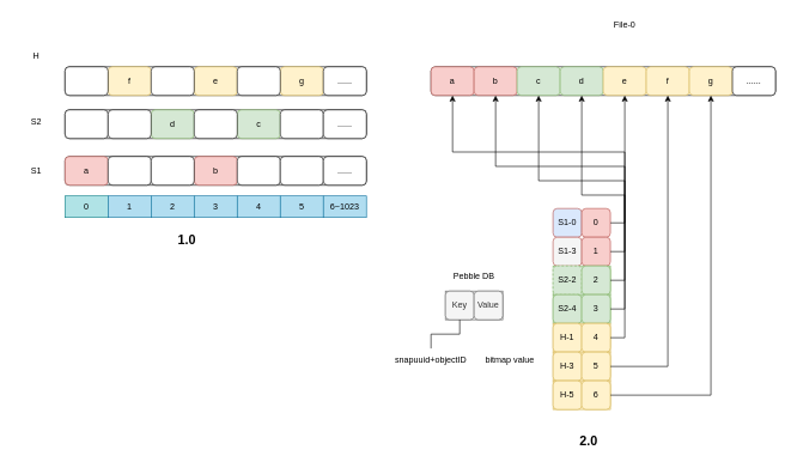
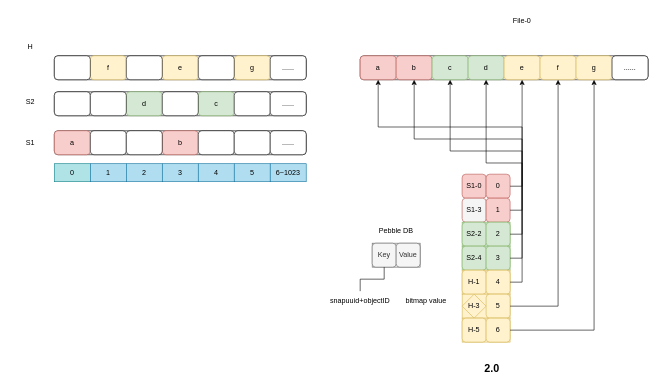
  <mxCell id="0" />
  <mxCell id="1" parent="0" />
  <mxCell id="2" value="" style="rounded=1;whiteSpace=wrap;html=1;" parent="1" vertex="1"><mxGeometry x="600" y="92.5" width="480" height="40" as="geometry" /></mxCell>
  <mxCell id="3" value="a" style="rounded=1;whiteSpace=wrap;html=1;fillColor=#f8cecc;strokeColor=#b85450;" parent="1" vertex="1"><mxGeometry x="600" y="92.5" width="60" height="40" as="geometry" /></mxCell>
  <mxCell id="4" value="b" style="rounded=1;whiteSpace=wrap;html=1;fillColor=#f8cecc;strokeColor=#b85450;" parent="1" vertex="1"><mxGeometry x="660" y="92.5" width="60" height="40" as="geometry" /></mxCell>
  <mxCell id="5" value="c" style="rounded=1;whiteSpace=wrap;html=1;fillColor=#d5e8d4;strokeColor=#82b366;" parent="1" vertex="1"><mxGeometry x="720" y="92.5" width="60" height="40" as="geometry" /></mxCell>
  <mxCell id="6" value="d" style="rounded=1;whiteSpace=wrap;html=1;fillColor=#d5e8d4;strokeColor=#82b366;" parent="1" vertex="1"><mxGeometry x="780" y="92.5" width="60" height="40" as="geometry" /></mxCell>
  <mxCell id="7" value="e" style="rounded=1;whiteSpace=wrap;html=1;fillColor=#fff2cc;strokeColor=#d6b656;" parent="1" vertex="1"><mxGeometry x="840" y="92.5" width="60" height="40" as="geometry" /></mxCell>
  <mxCell id="8" value="f" style="rounded=1;whiteSpace=wrap;html=1;fillColor=#fff2cc;strokeColor=#d6b656;" parent="1" vertex="1"><mxGeometry x="900" y="92.5" width="60" height="40" as="geometry" /></mxCell>
  <mxCell id="9" value="g" style="rounded=1;whiteSpace=wrap;html=1;fillColor=#fff2cc;strokeColor=#d6b656;" parent="1" vertex="1"><mxGeometry x="960" y="92.5" width="60" height="40" as="geometry" /></mxCell>
  <mxCell id="10" value="S1" style="text;html=1;strokeColor=none;fillColor=none;align=center;verticalAlign=middle;whiteSpace=wrap;rounded=0;" parent="1" vertex="1"><mxGeometry x="20" y="222.5" width="60" height="30" as="geometry" /></mxCell>
  <mxCell id="11" value="S2" style="text;html=1;strokeColor=none;fillColor=none;align=center;verticalAlign=middle;whiteSpace=wrap;rounded=0;" parent="1" vertex="1"><mxGeometry x="20" y="155" width="60" height="30" as="geometry" /></mxCell>
  <mxCell id="12" value="H" style="text;html=1;strokeColor=none;fillColor=none;align=center;verticalAlign=middle;whiteSpace=wrap;rounded=0;" parent="1" vertex="1"><mxGeometry x="20" y="62.5" width="60" height="30" as="geometry" /></mxCell>
  <mxCell id="13" value="" style="group" parent="1" vertex="1" connectable="0"><mxGeometry x="770" y="290" width="80" height="40" as="geometry" /></mxCell>
- <mxCell id="14" value="S1-0" style="rounded=1;whiteSpace=wrap;html=1;fillColor=#dae8fc;strokeColor=#b85450;" parent="13" vertex="1"><mxGeometry width="40" height="40" as="geometry" /></mxCell>
+ <mxCell id="14" value="S1-0" style="rounded=1;whiteSpace=wrap;html=1;fillColor=#f8cecc;strokeColor=#b85450;" parent="13" vertex="1"><mxGeometry width="40" height="40" as="geometry" /></mxCell>
  <mxCell id="15" value="0" style="rounded=1;whiteSpace=wrap;html=1;fillColor=#f8cecc;strokeColor=#b85450;" parent="13" vertex="1"><mxGeometry x="40" width="40" height="40" as="geometry" /></mxCell>
  <mxCell id="16" value="" style="group" parent="1" vertex="1" connectable="0"><mxGeometry x="770" y="330" width="80" height="40" as="geometry" /></mxCell>
  <mxCell id="17" value="S1-3" style="rounded=1;whiteSpace=wrap;html=1;fillColor=#f5f5f5;strokeColor=#b85450;" parent="16" vertex="1"><mxGeometry width="40" height="40" as="geometry" /></mxCell>
  <mxCell id="18" value="1" style="rounded=1;whiteSpace=wrap;html=1;fillColor=#f8cecc;strokeColor=#b85450;" parent="16" vertex="1"><mxGeometry x="40" width="40" height="40" as="geometry" /></mxCell>
  <mxCell id="19" value="" style="group;fillColor=#d5e8d4;strokeColor=#82b366;" parent="1" vertex="1" connectable="0"><mxGeometry x="770" y="370" width="80" height="40" as="geometry" /></mxCell>
- <mxCell id="20" value="S2-2" style="rounded=1;whiteSpace=wrap;html=1;fillColor=#d5e8d4;strokeColor=#82b366;dashed=1;" parent="19" vertex="1"><mxGeometry width="40" height="40" as="geometry" /></mxCell>
+ <mxCell id="20" value="S2-2" style="rounded=1;whiteSpace=wrap;html=1;fillColor=#d5e8d4;strokeColor=#82b366;" parent="19" vertex="1"><mxGeometry width="40" height="40" as="geometry" /></mxCell>
  <mxCell id="21" value="2" style="rounded=1;whiteSpace=wrap;html=1;fillColor=#d5e8d4;strokeColor=#82b366;" parent="19" vertex="1"><mxGeometry x="40" width="40" height="40" as="geometry" /></mxCell>
  <mxCell id="22" value="" style="rounded=1;whiteSpace=wrap;html=1;" parent="1" vertex="1"><mxGeometry x="90" y="217.5" width="420" height="40" as="geometry" /></mxCell>
  <mxCell id="23" value="a" style="rounded=1;whiteSpace=wrap;html=1;fillColor=#f8cecc;strokeColor=#b85450;" parent="1" vertex="1"><mxGeometry x="90" y="217.5" width="60" height="40" as="geometry" /></mxCell>
  <mxCell id="24" value="" style="rounded=1;whiteSpace=wrap;html=1;" parent="1" vertex="1"><mxGeometry x="90" y="152.5" width="420" height="40" as="geometry" /></mxCell>
  <mxCell id="25" value="d" style="rounded=1;whiteSpace=wrap;html=1;fillColor=#d5e8d4;strokeColor=#82b366;" parent="1" vertex="1"><mxGeometry x="210" y="152.5" width="60" height="40" as="geometry" /></mxCell>
  <mxCell id="26" value="" style="rounded=1;whiteSpace=wrap;html=1;" parent="1" vertex="1"><mxGeometry x="90" y="92.5" width="420" height="40" as="geometry" /></mxCell>
  <mxCell id="27" value="f" style="rounded=1;whiteSpace=wrap;html=1;fillColor=#fff2cc;strokeColor=#d6b656;" parent="1" vertex="1"><mxGeometry x="150" y="92.5" width="60" height="40" as="geometry" /></mxCell>
  <mxCell id="28" value="b" style="rounded=1;whiteSpace=wrap;html=1;fillColor=#f8cecc;strokeColor=#b85450;" parent="1" vertex="1"><mxGeometry x="270" y="217.5" width="60" height="40" as="geometry" /></mxCell>
  <mxCell id="29" value="c" style="rounded=1;whiteSpace=wrap;html=1;fillColor=#d5e8d4;strokeColor=#82b366;" parent="1" vertex="1"><mxGeometry x="330" y="152.5" width="60" height="40" as="geometry" /></mxCell>
  <mxCell id="30" value="e" style="rounded=1;whiteSpace=wrap;html=1;fillColor=#fff2cc;strokeColor=#d6b656;" parent="1" vertex="1"><mxGeometry x="270" y="92.5" width="60" height="40" as="geometry" /></mxCell>
  <mxCell id="31" value="g" style="rounded=1;whiteSpace=wrap;html=1;fillColor=#fff2cc;strokeColor=#d6b656;" parent="1" vertex="1"><mxGeometry x="390" y="92.5" width="60" height="40" as="geometry" /></mxCell>
  <mxCell id="32" value="" style="rounded=1;whiteSpace=wrap;html=1;" parent="1" vertex="1"><mxGeometry x="150" y="217.5" width="60" height="40" as="geometry" /></mxCell>
  <mxCell id="33" value="" style="rounded=1;whiteSpace=wrap;html=1;" parent="1" vertex="1"><mxGeometry x="210" y="217.5" width="60" height="40" as="geometry" /></mxCell>
  <mxCell id="34" value="" style="rounded=1;whiteSpace=wrap;html=1;" parent="1" vertex="1"><mxGeometry x="330" y="217.5" width="60" height="40" as="geometry" /></mxCell>
  <mxCell id="35" value="" style="rounded=1;whiteSpace=wrap;html=1;" parent="1" vertex="1"><mxGeometry x="390" y="217.5" width="60" height="40" as="geometry" /></mxCell>
  <mxCell id="36" value="" style="rounded=1;whiteSpace=wrap;html=1;" parent="1" vertex="1"><mxGeometry x="90" y="152.5" width="60" height="40" as="geometry" /></mxCell>
  <mxCell id="37" value="" style="rounded=1;whiteSpace=wrap;html=1;" parent="1" vertex="1"><mxGeometry x="150" y="152.5" width="60" height="40" as="geometry" /></mxCell>
  <mxCell id="38" value="" style="rounded=1;whiteSpace=wrap;html=1;" parent="1" vertex="1"><mxGeometry x="270" y="152.5" width="60" height="40" as="geometry" /></mxCell>
  <mxCell id="39" value="" style="rounded=1;whiteSpace=wrap;html=1;" parent="1" vertex="1"><mxGeometry x="390" y="152.5" width="60" height="40" as="geometry" /></mxCell>
  <mxCell id="40" value="" style="rounded=1;whiteSpace=wrap;html=1;" parent="1" vertex="1"><mxGeometry x="90" y="92.5" width="60" height="40" as="geometry" /></mxCell>
  <mxCell id="41" value="" style="rounded=1;whiteSpace=wrap;html=1;" parent="1" vertex="1"><mxGeometry x="210" y="92.5" width="60" height="40" as="geometry" /></mxCell>
  <mxCell id="42" value="" style="rounded=1;whiteSpace=wrap;html=1;" parent="1" vertex="1"><mxGeometry x="330" y="92.5" width="60" height="40" as="geometry" /></mxCell>
  <mxCell id="43" value="......" style="rounded=1;whiteSpace=wrap;html=1;" parent="1" vertex="1"><mxGeometry x="450" y="152.5" width="60" height="40" as="geometry" /></mxCell>
  <mxCell id="44" value="......" style="rounded=1;whiteSpace=wrap;html=1;" parent="1" vertex="1"><mxGeometry x="450" y="217.5" width="60" height="40" as="geometry" /></mxCell>
  <mxCell id="45" value="......" style="rounded=1;whiteSpace=wrap;html=1;" parent="1" vertex="1"><mxGeometry x="450" y="92.5" width="60" height="40" as="geometry" /></mxCell>
  <mxCell id="46" value="0" style="text;html=1;align=center;verticalAlign=middle;whiteSpace=wrap;rounded=0;fillColor=#b0e3e6;strokeColor=#0e8088;" parent="1" vertex="1"><mxGeometry x="90" y="272.5" width="60" height="30" as="geometry" /></mxCell>
  <mxCell id="47" value="1" style="text;html=1;strokeColor=#10739e;fillColor=#b1ddf0;align=center;verticalAlign=middle;whiteSpace=wrap;rounded=0;" parent="1" vertex="1"><mxGeometry x="150" y="272.5" width="60" height="30" as="geometry" /></mxCell>
  <mxCell id="48" value="2" style="text;html=1;strokeColor=#10739e;fillColor=#b1ddf0;align=center;verticalAlign=middle;whiteSpace=wrap;rounded=0;" parent="1" vertex="1"><mxGeometry x="210" y="272.5" width="60" height="30" as="geometry" /></mxCell>
  <mxCell id="49" value="3" style="text;html=1;strokeColor=#10739e;fillColor=#b1ddf0;align=center;verticalAlign=middle;whiteSpace=wrap;rounded=0;" parent="1" vertex="1"><mxGeometry x="270" y="272.5" width="60" height="30" as="geometry" /></mxCell>
  <mxCell id="50" value="4" style="text;html=1;strokeColor=#10739e;fillColor=#b1ddf0;align=center;verticalAlign=middle;whiteSpace=wrap;rounded=0;" parent="1" vertex="1"><mxGeometry x="330" y="272.5" width="60" height="30" as="geometry" /></mxCell>
  <mxCell id="51" value="5" style="text;html=1;strokeColor=#10739e;fillColor=#b1ddf0;align=center;verticalAlign=middle;whiteSpace=wrap;rounded=0;" parent="1" vertex="1"><mxGeometry x="390" y="272.5" width="60" height="30" as="geometry" /></mxCell>
  <mxCell id="52" value="6~1023" style="text;html=1;strokeColor=#10739e;fillColor=#b1ddf0;align=center;verticalAlign=middle;whiteSpace=wrap;rounded=0;" parent="1" vertex="1"><mxGeometry x="450" y="272.5" width="60" height="30" as="geometry" /></mxCell>
  <mxCell id="53" value="" style="group;fillColor=#d5e8d4;strokeColor=#82b366;" parent="1" vertex="1" connectable="0"><mxGeometry x="770" y="410" width="80" height="40" as="geometry" /></mxCell>
  <mxCell id="54" value="S2-4" style="rounded=1;whiteSpace=wrap;html=1;fillColor=#d5e8d4;strokeColor=#82b366;" parent="53" vertex="1"><mxGeometry width="40" height="40" as="geometry" /></mxCell>
  <mxCell id="55" value="3" style="rounded=1;whiteSpace=wrap;html=1;fillColor=#d5e8d4;strokeColor=#82b366;" parent="53" vertex="1"><mxGeometry x="40" width="40" height="40" as="geometry" /></mxCell>
  <mxCell id="56" value="" style="group;fillColor=#fff2cc;strokeColor=#d6b656;" parent="1" vertex="1" connectable="0"><mxGeometry x="770" y="450" width="80" height="40" as="geometry" /></mxCell>
  <mxCell id="57" value="H-1" style="rounded=1;whiteSpace=wrap;html=1;fillColor=#fff2cc;strokeColor=#d6b656;" parent="56" vertex="1"><mxGeometry width="40" height="40" as="geometry" /></mxCell>
  <mxCell id="58" value="4" style="rounded=1;whiteSpace=wrap;html=1;fillColor=#fff2cc;strokeColor=#d6b656;" parent="56" vertex="1"><mxGeometry x="40" width="40" height="40" as="geometry" /></mxCell>
  <mxCell id="59" value="" style="group;fillColor=#fff2cc;strokeColor=#d6b656;" parent="1" vertex="1" connectable="0"><mxGeometry x="770" y="490" width="80" height="40" as="geometry" /></mxCell>
- <mxCell id="60" value="H-3" style="rounded=1;whiteSpace=wrap;html=1;fillColor=#fff2cc;strokeColor=#d6b656;" parent="59" vertex="1"><mxGeometry width="40" height="40" as="geometry" /></mxCell>
+ <mxCell id="60" value="H-3" style="rhombus;whiteSpace=wrap;html=1;fillColor=#fff2cc;strokeColor=#d6b656;" parent="59" vertex="1"><mxGeometry width="40" height="40" as="geometry" /></mxCell>
  <mxCell id="61" value="5" style="rounded=1;whiteSpace=wrap;html=1;fillColor=#fff2cc;strokeColor=#d6b656;" parent="59" vertex="1"><mxGeometry x="40" width="40" height="40" as="geometry" /></mxCell>
  <mxCell id="62" value="" style="group;fillColor=#fff2cc;strokeColor=#d6b656;" parent="1" vertex="1" connectable="0"><mxGeometry x="770" y="530" width="80" height="40" as="geometry" /></mxCell>
  <mxCell id="63" value="H-5" style="rounded=1;whiteSpace=wrap;html=1;fillColor=#fff2cc;strokeColor=#d6b656;" parent="62" vertex="1"><mxGeometry width="40" height="40" as="geometry" /></mxCell>
  <mxCell id="64" value="6" style="rounded=1;whiteSpace=wrap;html=1;fillColor=#fff2cc;strokeColor=#d6b656;" parent="62" vertex="1"><mxGeometry x="40" width="40" height="40" as="geometry" /></mxCell>
  <mxCell id="65" style="edgeStyle=orthogonalEdgeStyle;rounded=0;orthogonalLoop=1;jettySize=auto;html=1;exitX=1;exitY=0.5;exitDx=0;exitDy=0;entryX=0.5;entryY=1;entryDx=0;entryDy=0;" parent="1" source="15" target="3" edge="1"><mxGeometry relative="1" as="geometry" /></mxCell>
  <mxCell id="66" style="edgeStyle=orthogonalEdgeStyle;rounded=0;orthogonalLoop=1;jettySize=auto;html=1;exitX=1;exitY=0.5;exitDx=0;exitDy=0;entryX=0.5;entryY=1;entryDx=0;entryDy=0;" parent="1" source="18" target="4" edge="1"><mxGeometry relative="1" as="geometry" /></mxCell>
  <mxCell id="67" style="edgeStyle=orthogonalEdgeStyle;rounded=0;orthogonalLoop=1;jettySize=auto;html=1;exitX=1;exitY=0.5;exitDx=0;exitDy=0;entryX=0.5;entryY=1;entryDx=0;entryDy=0;" parent="1" source="21" target="5" edge="1"><mxGeometry relative="1" as="geometry" /></mxCell>
  <mxCell id="68" style="edgeStyle=orthogonalEdgeStyle;rounded=0;orthogonalLoop=1;jettySize=auto;html=1;exitX=1;exitY=0.5;exitDx=0;exitDy=0;entryX=0.5;entryY=1;entryDx=0;entryDy=0;" parent="1" source="55" target="6" edge="1"><mxGeometry relative="1" as="geometry" /></mxCell>
  <mxCell id="69" style="edgeStyle=orthogonalEdgeStyle;rounded=0;orthogonalLoop=1;jettySize=auto;html=1;exitX=1;exitY=0.5;exitDx=0;exitDy=0;entryX=0.5;entryY=1;entryDx=0;entryDy=0;" parent="1" source="58" target="7" edge="1"><mxGeometry relative="1" as="geometry" /></mxCell>
  <mxCell id="70" style="edgeStyle=orthogonalEdgeStyle;rounded=0;orthogonalLoop=1;jettySize=auto;html=1;exitX=1;exitY=0.5;exitDx=0;exitDy=0;entryX=0.5;entryY=1;entryDx=0;entryDy=0;" parent="1" source="61" target="8" edge="1"><mxGeometry relative="1" as="geometry" /></mxCell>
  <mxCell id="71" style="edgeStyle=orthogonalEdgeStyle;rounded=0;orthogonalLoop=1;jettySize=auto;html=1;exitX=1;exitY=0.5;exitDx=0;exitDy=0;entryX=0.5;entryY=1;entryDx=0;entryDy=0;" parent="1" source="64" target="9" edge="1"><mxGeometry relative="1" as="geometry" /></mxCell>
  <mxCell id="72" value="......" style="rounded=1;whiteSpace=wrap;html=1;" parent="1" vertex="1"><mxGeometry x="1020" y="92.5" width="60" height="40" as="geometry" /></mxCell>
  <mxCell id="73" value="Pebble DB" style="text;html=1;strokeColor=none;fillColor=none;align=center;verticalAlign=middle;whiteSpace=wrap;rounded=0;" parent="1" vertex="1"><mxGeometry x="620" y="370" width="80" height="30" as="geometry" /></mxCell>
  <mxCell id="74" value="File-0" style="text;html=1;strokeColor=none;fillColor=none;align=center;verticalAlign=middle;whiteSpace=wrap;rounded=0;" parent="1" vertex="1"><mxGeometry x="830" y="20" width="80" height="30" as="geometry" /></mxCell>
  <mxCell id="75" value="" style="group;fillColor=#f5f5f5;fontColor=#333333;strokeColor=#666666;" parent="1" vertex="1" connectable="0"><mxGeometry x="620" y="405" width="80" height="40" as="geometry" /></mxCell>
  <mxCell id="76" value="Key" style="rounded=1;whiteSpace=wrap;html=1;fillColor=#f5f5f5;fontColor=#333333;strokeColor=#666666;" parent="75" vertex="1"><mxGeometry width="40" height="40" as="geometry" /></mxCell>
  <mxCell id="77" value="Value" style="rounded=1;whiteSpace=wrap;html=1;fillColor=#f5f5f5;fontColor=#333333;strokeColor=#666666;" parent="75" vertex="1"><mxGeometry x="40" width="40" height="40" as="geometry" /></mxCell>
- <mxCell id="78" value="&lt;b&gt;&lt;font style=&quot;font-size: 18px;&quot;&gt;1.0&lt;/font&gt;&lt;/b&gt;" style="text;html=1;strokeColor=none;fillColor=none;align=center;verticalAlign=middle;whiteSpace=wrap;rounded=0;" parent="1" vertex="1"><mxGeometry x="230" y="320" width="60" height="30" as="geometry" /></mxCell>
  <mxCell id="79" value="&lt;b&gt;&lt;font style=&quot;font-size: 18px;&quot;&gt;2.0&lt;/font&gt;&lt;/b&gt;" style="text;html=1;strokeColor=none;fillColor=none;align=center;verticalAlign=middle;whiteSpace=wrap;rounded=0;" parent="1" vertex="1"><mxGeometry x="790" y="600" width="60" height="30" as="geometry" /></mxCell>
  <mxCell id="80" style="edgeStyle=orthogonalEdgeStyle;rounded=0;orthogonalLoop=1;jettySize=auto;html=1;exitX=0.5;exitY=1;exitDx=0;exitDy=0;fontSize=18;entryX=0.5;entryY=0;entryDx=0;entryDy=0;endArrow=none;" parent="1" source="76" target="81" edge="1"><mxGeometry relative="1" as="geometry"><mxPoint x="630" y="485" as="targetPoint" /></mxGeometry></mxCell>
  <mxCell id="81" value="&lt;font style=&quot;font-size: 12px;&quot;&gt;snapuuid+objectID&lt;/font&gt;" style="text;html=1;strokeColor=none;fillColor=none;align=center;verticalAlign=middle;whiteSpace=wrap;rounded=0;fontSize=18;" parent="1" vertex="1"><mxGeometry x="540" y="485" width="120" height="30" as="geometry" /></mxCell>
  <mxCell id="82" value="&lt;font style=&quot;font-size: 12px;&quot;&gt;bitmap value&lt;/font&gt;" style="text;html=1;strokeColor=none;fillColor=none;align=center;verticalAlign=middle;whiteSpace=wrap;rounded=0;fontSize=18;" parent="1" vertex="1"><mxGeometry x="670" y="485" width="80" height="30" as="geometry" /></mxCell>
